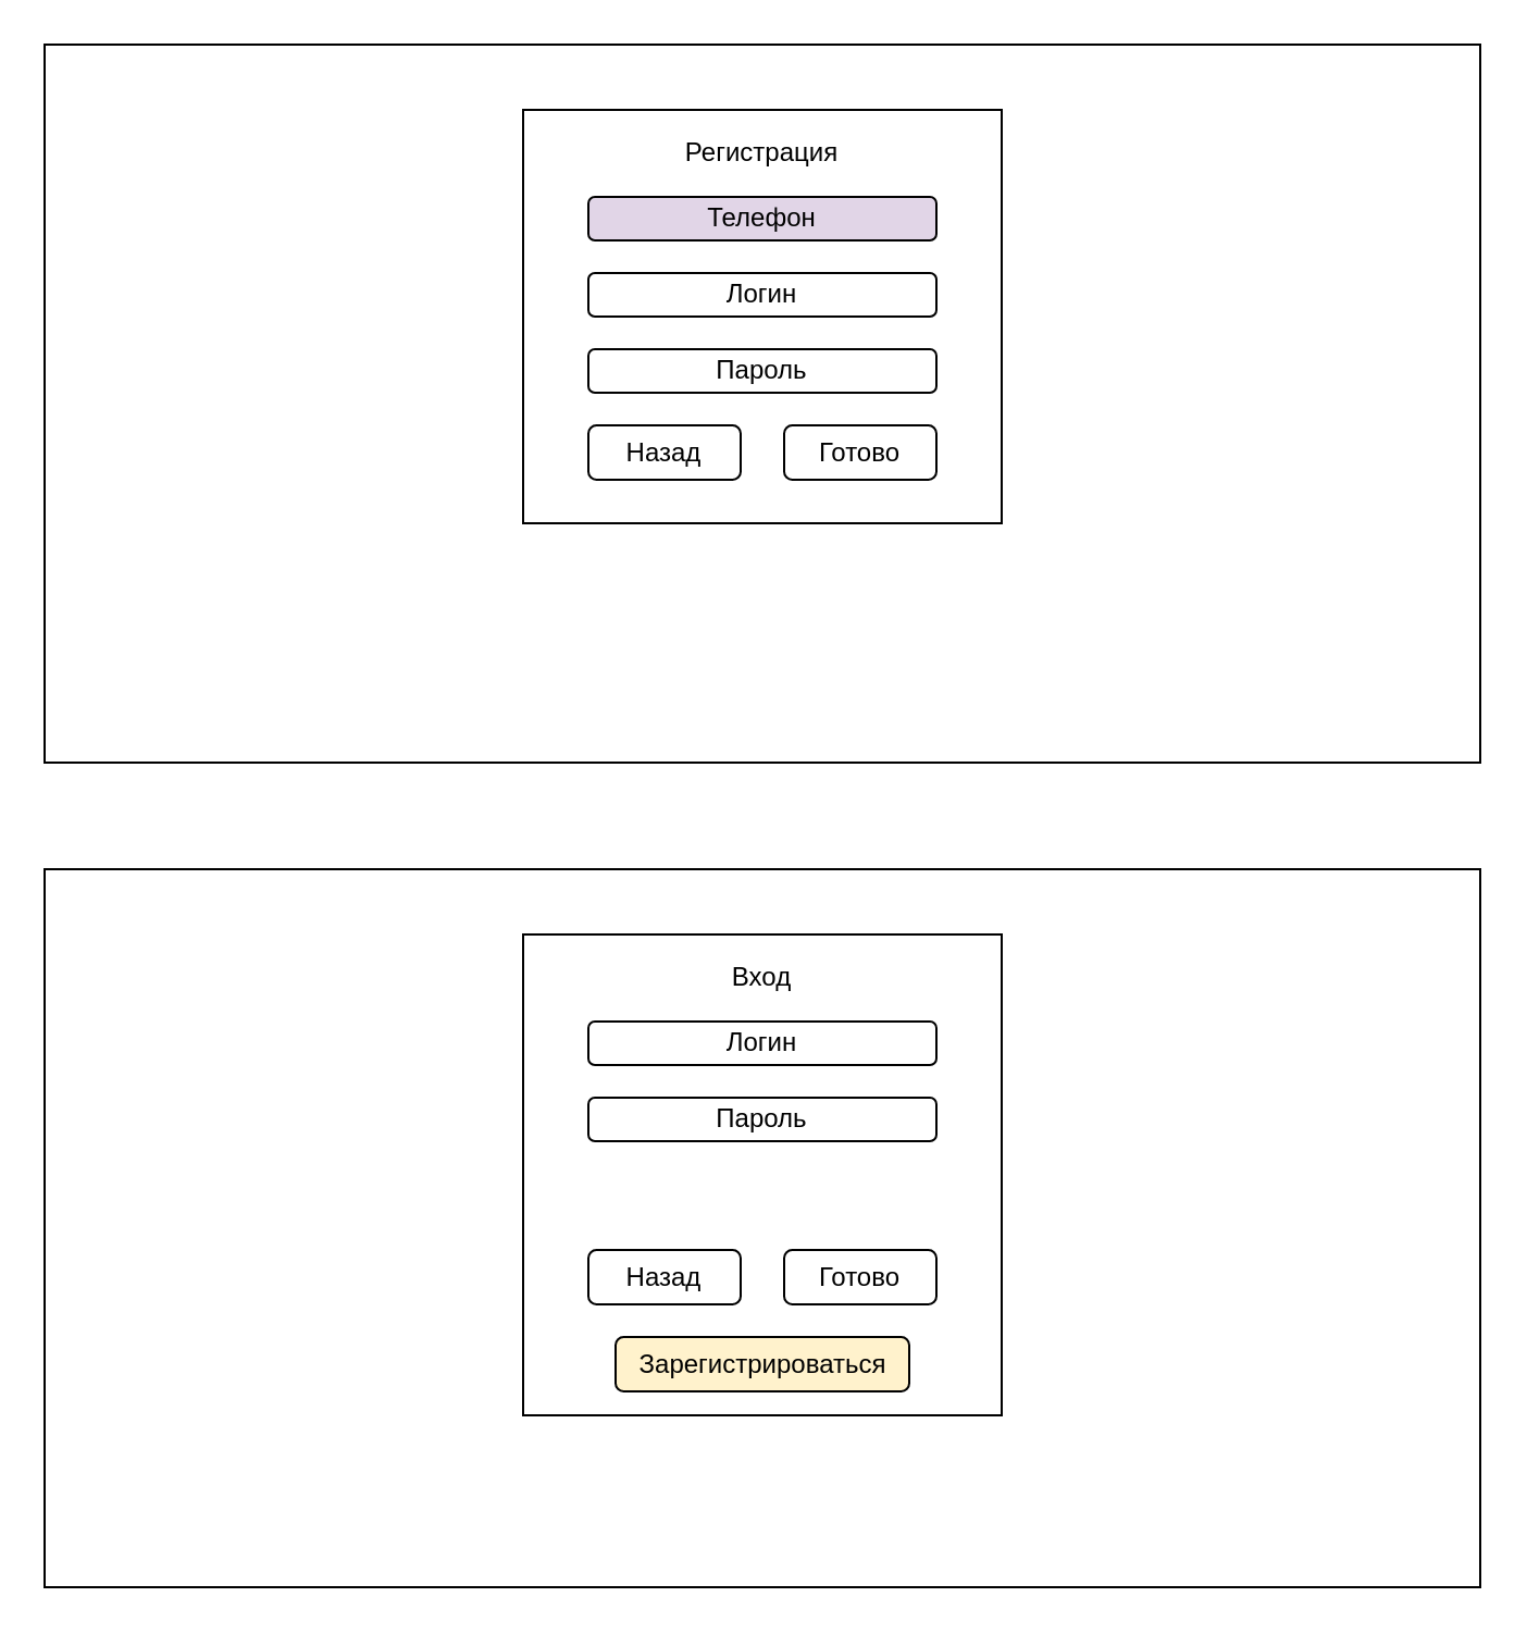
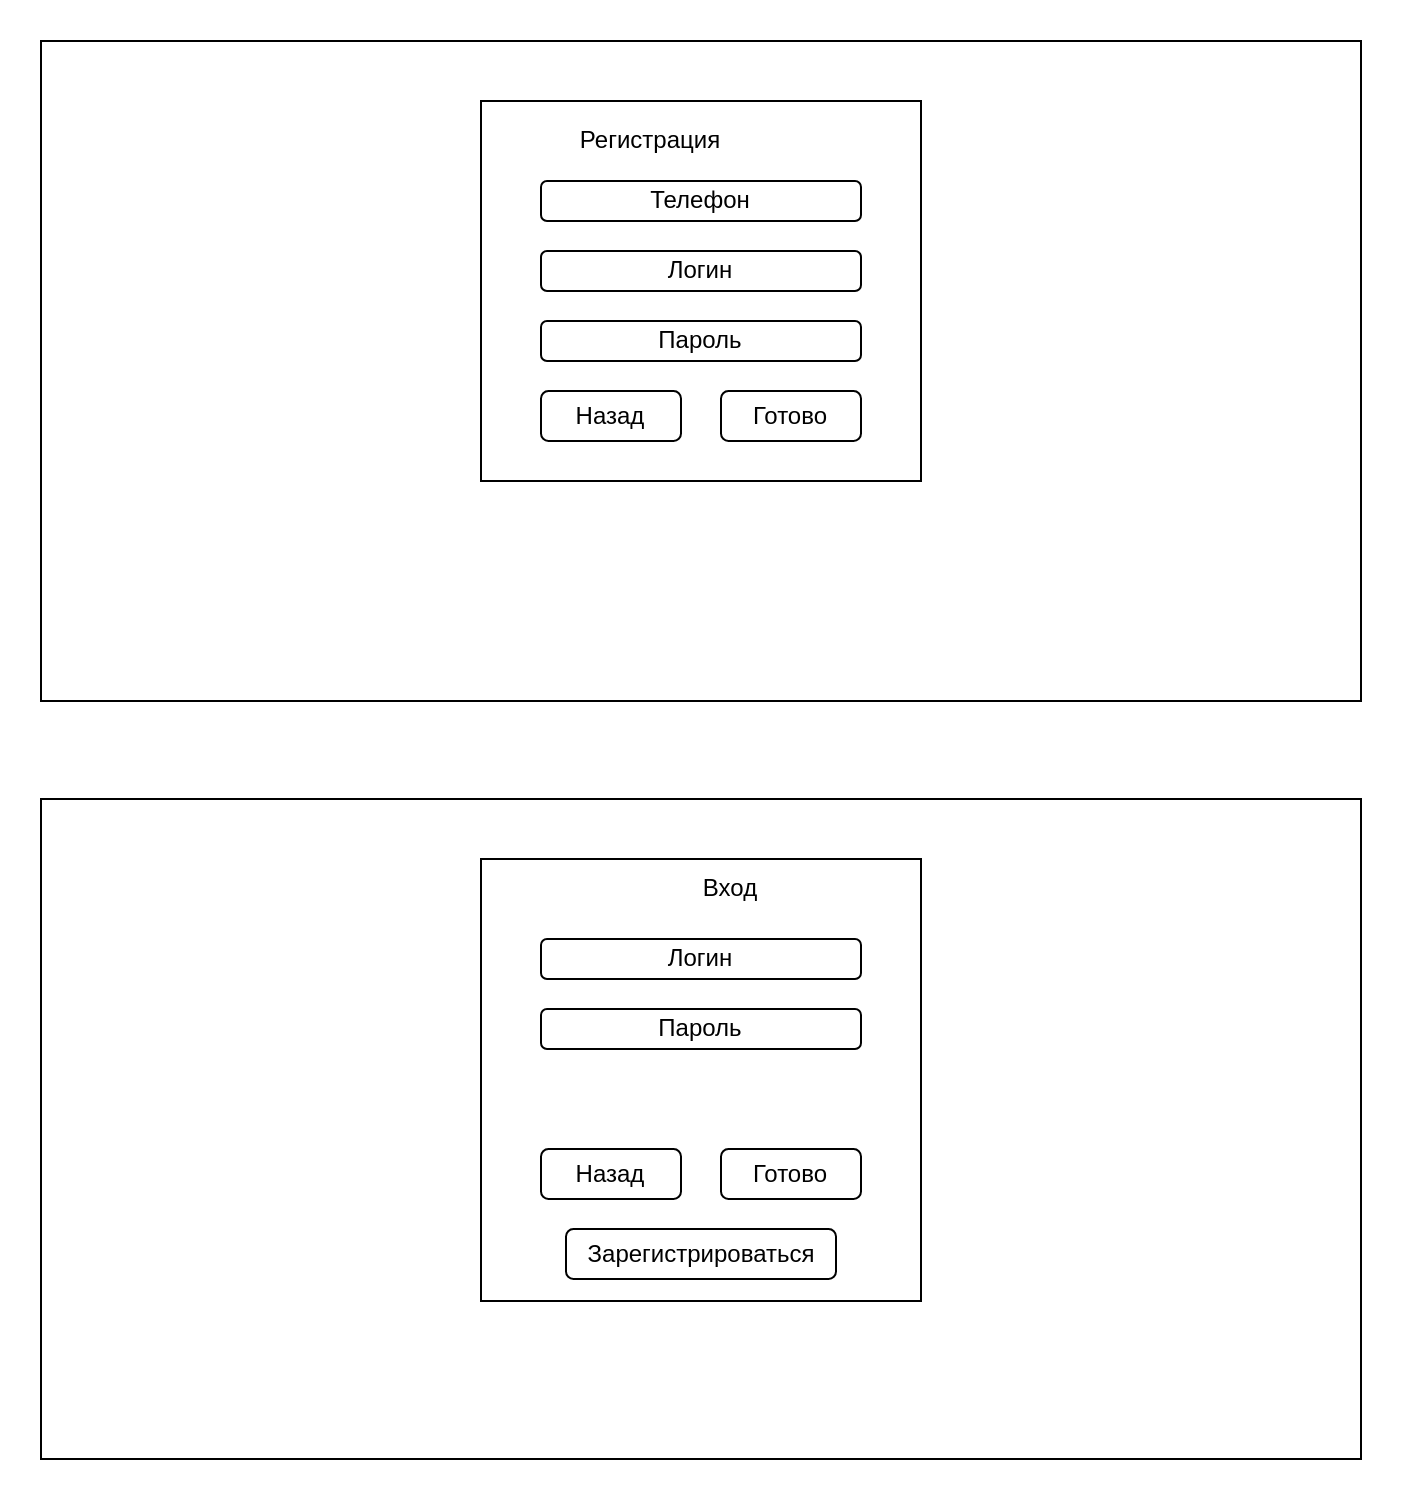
  <mxCell id="0" />
  <mxCell id="1" parent="0" />
  <mxCell id="2" value="" style="rounded=0;whiteSpace=wrap;html=1;" vertex="1" parent="1"><mxGeometry x="20" y="20" width="660" height="330" as="geometry" /></mxCell>
  <mxCell id="3" value="" style="rounded=0;whiteSpace=wrap;html=1;" vertex="1" parent="1"><mxGeometry x="240" y="50" width="220" height="190" as="geometry" /></mxCell>
- <mxCell id="4" value="Регистрация" style="text;html=1;strokeColor=none;fillColor=none;align=center;verticalAlign=middle;whiteSpace=wrap;rounded=0;" vertex="1" parent="1"><mxGeometry x="310" y="60" width="80" height="20" as="geometry" /></mxCell>
- <mxCell id="5" value="Телефон" style="rounded=1;whiteSpace=wrap;html=1;fillColor=#e1d5e7;" vertex="1" parent="1"><mxGeometry x="270" y="90" width="160" height="20" as="geometry" /></mxCell>
+ <mxCell id="4" value="Регистрация" style="text;html=1;strokeColor=none;fillColor=none;align=center;verticalAlign=middle;whiteSpace=wrap;rounded=0;" vertex="1" parent="1"><mxGeometry x="285" y="60" width="80" height="20" as="geometry" /></mxCell>
+ <mxCell id="5" value="Телефон" style="rounded=1;whiteSpace=wrap;html=1;" vertex="1" parent="1"><mxGeometry x="270" y="90" width="160" height="20" as="geometry" /></mxCell>
  <mxCell id="6" value="Логин" style="rounded=1;whiteSpace=wrap;html=1;" vertex="1" parent="1"><mxGeometry x="270" y="125" width="160" height="20" as="geometry" /></mxCell>
  <mxCell id="7" value="Пароль" style="rounded=1;whiteSpace=wrap;html=1;" vertex="1" parent="1"><mxGeometry x="270" y="160" width="160" height="20" as="geometry" /></mxCell>
  <mxCell id="8" value="Готово" style="rounded=1;whiteSpace=wrap;html=1;" vertex="1" parent="1"><mxGeometry x="360" y="195" width="70" height="25" as="geometry" /></mxCell>
  <mxCell id="9" value="Назад" style="rounded=1;whiteSpace=wrap;html=1;" vertex="1" parent="1"><mxGeometry x="270" y="195" width="70" height="25" as="geometry" /></mxCell>
  <mxCell id="10" value="" style="rounded=0;whiteSpace=wrap;html=1;" vertex="1" parent="1"><mxGeometry x="20" y="399" width="660" height="330" as="geometry" /></mxCell>
  <mxCell id="11" value="" style="rounded=0;whiteSpace=wrap;html=1;" vertex="1" parent="1"><mxGeometry x="240" y="429" width="220" height="221" as="geometry" /></mxCell>
- <mxCell id="12" value="Вход" style="text;html=1;strokeColor=none;fillColor=none;align=center;verticalAlign=middle;whiteSpace=wrap;rounded=0;" vertex="1" parent="1"><mxGeometry x="310" y="439" width="80" height="20" as="geometry" /></mxCell>
+ <mxCell id="12" value="Вход" style="text;html=1;strokeColor=none;fillColor=none;align=center;verticalAlign=middle;whiteSpace=wrap;rounded=0;" vertex="1" parent="1"><mxGeometry x="325" y="434" width="80" height="20" as="geometry" /></mxCell>
  <mxCell id="13" value="Логин" style="rounded=1;whiteSpace=wrap;html=1;" vertex="1" parent="1"><mxGeometry x="270" y="469" width="160" height="20" as="geometry" /></mxCell>
  <mxCell id="14" value="Пароль" style="rounded=1;whiteSpace=wrap;html=1;" vertex="1" parent="1"><mxGeometry x="270" y="504" width="160" height="20" as="geometry" /></mxCell>
  <mxCell id="15" value="Готово" style="rounded=1;whiteSpace=wrap;html=1;" vertex="1" parent="1"><mxGeometry x="360" y="574" width="70" height="25" as="geometry" /></mxCell>
  <mxCell id="16" value="Назад" style="rounded=1;whiteSpace=wrap;html=1;" vertex="1" parent="1"><mxGeometry x="270" y="574" width="70" height="25" as="geometry" /></mxCell>
- <mxCell id="17" value="Зарегистрироваться" style="rounded=1;whiteSpace=wrap;html=1;fillColor=#fff2cc;" vertex="1" parent="1"><mxGeometry x="282.5" y="614" width="135" height="25" as="geometry" /></mxCell>
+ <mxCell id="17" value="Зарегистрироваться" style="rounded=1;whiteSpace=wrap;html=1;" vertex="1" parent="1"><mxGeometry x="282.5" y="614" width="135" height="25" as="geometry" /></mxCell>
